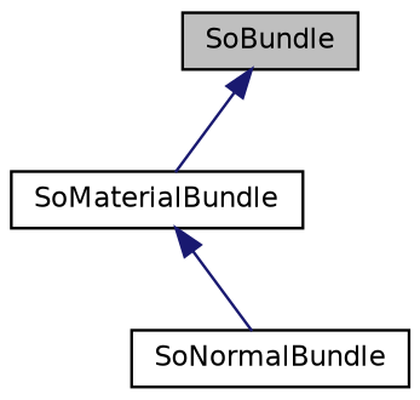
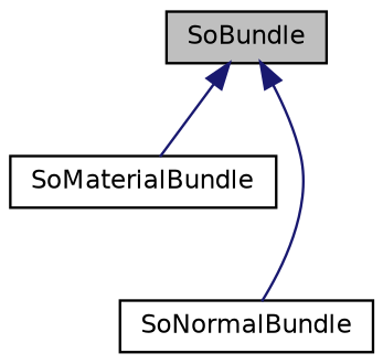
  digraph {
    node [color=black fillcolor=white fontname=Helvetica fontsize=10 shape=record style=filled]
    edge [color=midnightblue dir=back fontname=Helvetica fontsize=10 labelfontname=Helvetica labelfontsize=10 style=solid]
    n1 [fillcolor=grey75 fontcolor=black height=0.2 label=SoBundle width=0.4]
    n2 [height=0.2 label=SoMaterialBundle width=0.4]
    n3 [height=0.2 label=SoNormalBundle width=0.4]
    n1 -> n2
-   n2 -> n3
+   n1 -> n3
  }
